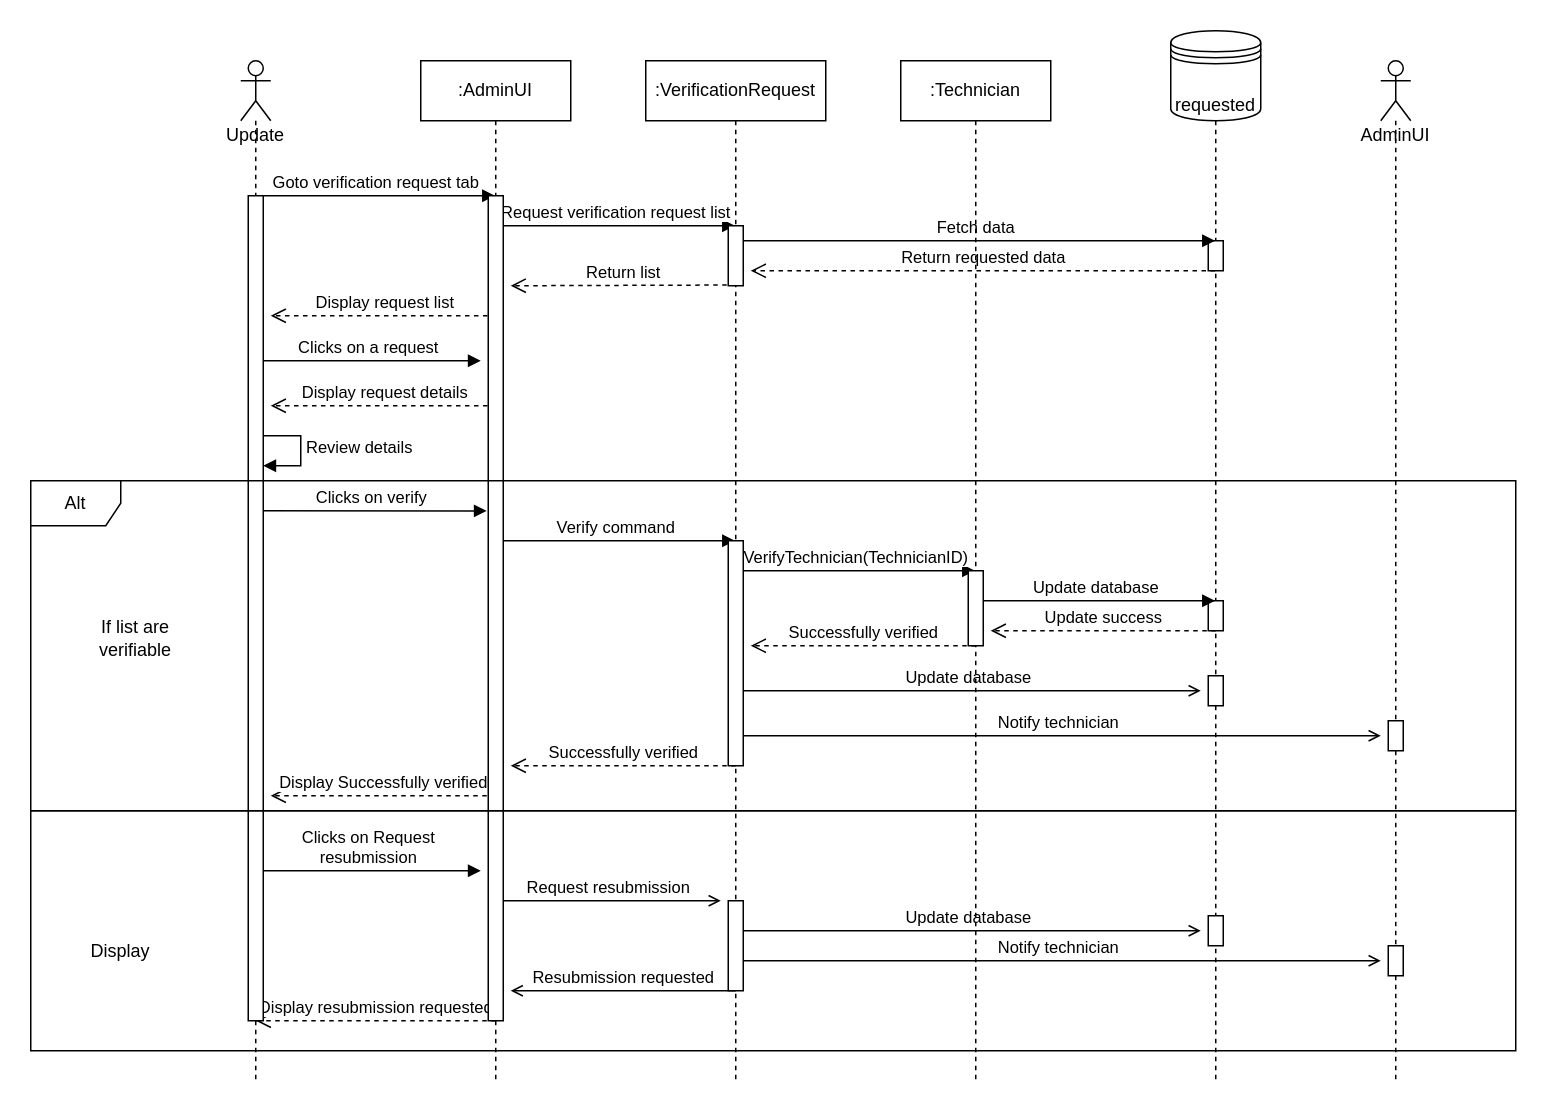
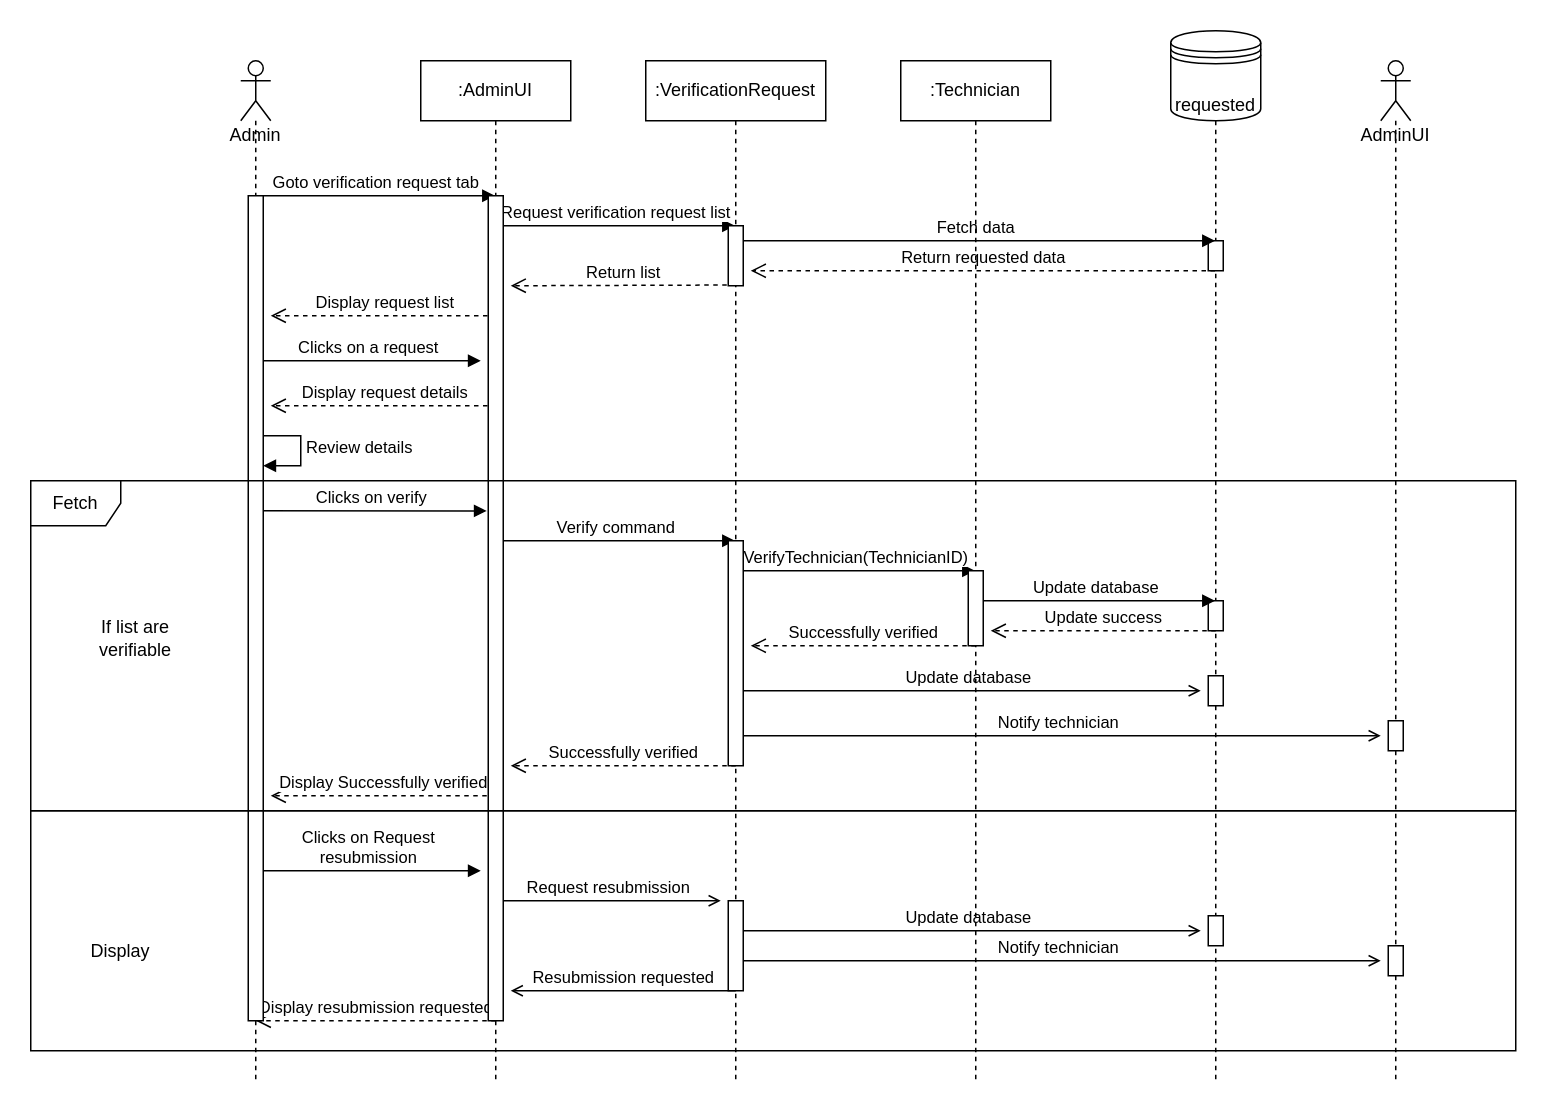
  <mxCell id="0" />
  <mxCell id="1" parent="0" />
  <mxCell id="2" value="requested" style="shape=umlLifeline;participant=datastore;perimeter=lifelinePerimeter;whiteSpace=wrap;html=1;container=1;collapsible=0;recursiveResize=0;verticalAlign=top;spacingTop=36;outlineConnect=0;size=60;" vertex="1" parent="1"><mxGeometry x="780" y="20" width="60" height="700" as="geometry" /></mxCell>
  <mxCell id="3" value="" style="html=1;points=[];perimeter=orthogonalPerimeter;" vertex="1" parent="2"><mxGeometry x="25" y="380" width="10" height="20" as="geometry" /></mxCell>
  <mxCell id="4" value="" style="html=1;points=[];perimeter=orthogonalPerimeter;" vertex="1" parent="2"><mxGeometry x="25" y="430" width="10" height="20" as="geometry" /></mxCell>
  <mxCell id="5" value="" style="html=1;points=[];perimeter=orthogonalPerimeter;" vertex="1" parent="2"><mxGeometry x="25" y="590" width="10" height="20" as="geometry" /></mxCell>
  <mxCell id="6" value="" style="html=1;points=[];perimeter=orthogonalPerimeter;" vertex="1" parent="2"><mxGeometry x="25" y="140" width="10" height="20" as="geometry" /></mxCell>
  <mxCell id="7" value="Goto verification request tab" style="html=1;verticalAlign=bottom;endArrow=block;rounded=0;" edge="1" parent="1" target="39"><mxGeometry width="80" relative="1" as="geometry"><mxPoint x="170" y="130" as="sourcePoint" /><mxPoint x="250" y="130" as="targetPoint" /></mxGeometry></mxCell>
  <mxCell id="8" value="Fetch data" style="html=1;verticalAlign=bottom;endArrow=block;rounded=0;" edge="1" parent="1" source="33" target="2"><mxGeometry width="80" relative="1" as="geometry"><mxPoint x="490" y="170" as="sourcePoint" /><mxPoint x="649.5" y="170" as="targetPoint" /><Array as="points"><mxPoint x="510" y="160" /><mxPoint x="750" y="160" /></Array></mxGeometry></mxCell>
  <mxCell id="9" value="Return requested data" style="html=1;verticalAlign=bottom;endArrow=open;dashed=1;endSize=8;rounded=0;" edge="1" parent="1" source="2"><mxGeometry relative="1" as="geometry"><mxPoint x="810" y="200" as="sourcePoint" /><mxPoint x="500" y="180" as="targetPoint" /><Array as="points"><mxPoint x="550" y="180" /></Array></mxGeometry></mxCell>
  <mxCell id="10" value="Clicks on a request" style="html=1;verticalAlign=bottom;endArrow=block;rounded=0;" edge="1" parent="1"><mxGeometry width="80" relative="1" as="geometry"><mxPoint x="170" y="240" as="sourcePoint" /><mxPoint x="320" y="240" as="targetPoint" /></mxGeometry></mxCell>
  <mxCell id="11" value="Display request details" style="html=1;verticalAlign=bottom;endArrow=open;dashed=1;endSize=8;rounded=0;" edge="1" parent="1"><mxGeometry relative="1" as="geometry"><mxPoint x="330.5" y="270" as="sourcePoint" /><mxPoint x="180" y="270" as="targetPoint" /></mxGeometry></mxCell>
  <mxCell id="12" value="Review details" style="edgeStyle=orthogonalEdgeStyle;html=1;align=left;spacingLeft=2;endArrow=block;rounded=0;entryX=1;entryY=0;" edge="1" parent="1"><mxGeometry relative="1" as="geometry"><mxPoint x="170" y="290" as="sourcePoint" /><Array as="points"><mxPoint x="200" y="290" /></Array><mxPoint x="175" y="310" as="targetPoint" /></mxGeometry></mxCell>
  <mxCell id="13" value="Verify command" style="html=1;verticalAlign=bottom;endArrow=block;rounded=0;" edge="1" parent="1"><mxGeometry width="80" relative="1" as="geometry"><mxPoint x="330" y="360" as="sourcePoint" /><mxPoint x="489.5" y="360" as="targetPoint" /></mxGeometry></mxCell>
  <mxCell id="14" value="VerifyTechnician(TechnicianID)" style="html=1;verticalAlign=bottom;endArrow=block;rounded=0;" edge="1" parent="1"><mxGeometry width="80" relative="1" as="geometry"><mxPoint x="490" y="380" as="sourcePoint" /><mxPoint x="649.5" y="380" as="targetPoint" /></mxGeometry></mxCell>
  <mxCell id="15" value="Update database" style="html=1;verticalAlign=bottom;endArrow=block;rounded=0;" edge="1" parent="1"><mxGeometry width="80" relative="1" as="geometry"><mxPoint x="650" y="400" as="sourcePoint" /><mxPoint x="809.5" y="400" as="targetPoint" /></mxGeometry></mxCell>
  <mxCell id="16" value="Update success" style="html=1;verticalAlign=bottom;endArrow=open;dashed=1;endSize=8;rounded=0;" edge="1" parent="1"><mxGeometry relative="1" as="geometry"><mxPoint x="810" y="420" as="sourcePoint" /><mxPoint x="660" y="420" as="targetPoint" /></mxGeometry></mxCell>
  <mxCell id="17" value="Successfully verified" style="html=1;verticalAlign=bottom;endArrow=open;dashed=1;endSize=8;rounded=0;" edge="1" parent="1"><mxGeometry relative="1" as="geometry"><mxPoint x="650" y="430" as="sourcePoint" /><mxPoint x="500" y="430" as="targetPoint" /></mxGeometry></mxCell>
  <mxCell id="18" value="Update database" style="html=1;verticalAlign=bottom;endArrow=open;rounded=0;endFill=0;" edge="1" parent="1"><mxGeometry width="80" relative="1" as="geometry"><mxPoint x="490" y="460" as="sourcePoint" /><mxPoint x="800" y="460" as="targetPoint" /></mxGeometry></mxCell>
  <mxCell id="19" value="AdminUI" style="shape=umlLifeline;participant=umlActor;perimeter=lifelinePerimeter;whiteSpace=wrap;html=1;container=1;collapsible=0;recursiveResize=0;verticalAlign=top;spacingTop=36;outlineConnect=0;" vertex="1" parent="1"><mxGeometry x="920" y="40" width="20" height="680" as="geometry" /></mxCell>
  <mxCell id="20" value="" style="html=1;points=[];perimeter=orthogonalPerimeter;" vertex="1" parent="19"><mxGeometry x="5" y="440" width="10" height="20" as="geometry" /></mxCell>
  <mxCell id="21" value="" style="html=1;points=[];perimeter=orthogonalPerimeter;" vertex="1" parent="19"><mxGeometry x="5" y="590" width="10" height="20" as="geometry" /></mxCell>
  <mxCell id="22" value="Successfully verified" style="html=1;verticalAlign=bottom;endArrow=open;dashed=1;endSize=8;rounded=0;" edge="1" parent="1"><mxGeometry relative="1" as="geometry"><mxPoint x="490" y="510" as="sourcePoint" /><mxPoint x="340" y="510" as="targetPoint" /></mxGeometry></mxCell>
  <mxCell id="23" value="Display Successfully verified" style="html=1;verticalAlign=bottom;endArrow=open;dashed=1;endSize=8;rounded=0;" edge="1" parent="1"><mxGeometry relative="1" as="geometry"><mxPoint x="330" y="530" as="sourcePoint" /><mxPoint x="180" y="530" as="targetPoint" /></mxGeometry></mxCell>
  <mxCell id="24" value="Notify technician" style="html=1;verticalAlign=bottom;endArrow=open;rounded=0;endFill=0;" edge="1" parent="1"><mxGeometry width="80" relative="1" as="geometry"><mxPoint x="490" y="490" as="sourcePoint" /><mxPoint x="920" y="490" as="targetPoint" /></mxGeometry></mxCell>
  <mxCell id="25" value="&lt;div&gt;Clicks on Request &lt;br&gt;&lt;/div&gt;&lt;div&gt;resubmission&lt;/div&gt;" style="html=1;verticalAlign=bottom;endArrow=block;rounded=0;" edge="1" parent="1"><mxGeometry x="0.003" width="80" relative="1" as="geometry"><mxPoint x="170" y="580" as="sourcePoint" /><mxPoint x="320" y="580" as="targetPoint" /><mxPoint as="offset" /></mxGeometry></mxCell>
  <mxCell id="26" value="Request resubmission" style="html=1;verticalAlign=bottom;endArrow=open;rounded=0;endFill=0;" edge="1" parent="1"><mxGeometry width="80" relative="1" as="geometry"><mxPoint x="330" y="600" as="sourcePoint" /><mxPoint x="480" y="600" as="targetPoint" /></mxGeometry></mxCell>
  <mxCell id="27" value="Update database" style="html=1;verticalAlign=bottom;endArrow=open;rounded=0;endFill=0;" edge="1" parent="1"><mxGeometry width="80" relative="1" as="geometry"><mxPoint x="490" y="620" as="sourcePoint" /><mxPoint x="800" y="620" as="targetPoint" /></mxGeometry></mxCell>
  <mxCell id="28" value="Notify technician" style="html=1;verticalAlign=bottom;endArrow=open;rounded=0;endFill=0;" edge="1" parent="1"><mxGeometry width="80" relative="1" as="geometry"><mxPoint x="490" y="640" as="sourcePoint" /><mxPoint x="920" y="640" as="targetPoint" /></mxGeometry></mxCell>
  <mxCell id="29" value="Resubmission requested" style="html=1;verticalAlign=bottom;endArrow=open;rounded=0;endFill=0;" edge="1" parent="1"><mxGeometry width="80" relative="1" as="geometry"><mxPoint x="490" y="660" as="sourcePoint" /><mxPoint x="340" y="660" as="targetPoint" /></mxGeometry></mxCell>
  <mxCell id="30" value="Display resubmission requested" style="html=1;verticalAlign=bottom;endArrow=open;dashed=1;endSize=8;rounded=0;" edge="1" parent="1"><mxGeometry relative="1" as="geometry"><mxPoint x="330" y="680" as="sourcePoint" /><mxPoint x="170" y="680" as="targetPoint" /></mxGeometry></mxCell>
  <mxCell id="31" value=":Technician" style="shape=umlLifeline;perimeter=lifelinePerimeter;whiteSpace=wrap;html=1;container=1;collapsible=0;recursiveResize=0;outlineConnect=0;" vertex="1" parent="1"><mxGeometry x="600" y="40" width="100" height="680" as="geometry" /></mxCell>
  <mxCell id="32" value="" style="html=1;points=[];perimeter=orthogonalPerimeter;" vertex="1" parent="31"><mxGeometry x="45" y="340" width="10" height="50" as="geometry" /></mxCell>
  <mxCell id="33" value=":VerificationRequest" style="shape=umlLifeline;perimeter=lifelinePerimeter;whiteSpace=wrap;html=1;container=1;collapsible=0;recursiveResize=0;outlineConnect=0;" vertex="1" parent="1"><mxGeometry x="430" y="40" width="120" height="680" as="geometry" /></mxCell>
  <mxCell id="34" value="Request verification request list" style="html=1;verticalAlign=bottom;endArrow=block;rounded=0;" edge="1" parent="33"><mxGeometry width="80" relative="1" as="geometry"><mxPoint x="-100" y="110" as="sourcePoint" /><mxPoint x="59.5" y="110" as="targetPoint" /></mxGeometry></mxCell>
  <mxCell id="35" value="Return list" style="html=1;verticalAlign=bottom;endArrow=open;dashed=1;endSize=8;rounded=0;" edge="1" parent="33"><mxGeometry relative="1" as="geometry"><mxPoint x="60" y="149.5" as="sourcePoint" /><mxPoint x="-90" y="150" as="targetPoint" /></mxGeometry></mxCell>
  <mxCell id="36" value="" style="html=1;points=[];perimeter=orthogonalPerimeter;" vertex="1" parent="33"><mxGeometry x="55" y="320" width="10" height="150" as="geometry" /></mxCell>
  <mxCell id="37" value="" style="html=1;points=[];perimeter=orthogonalPerimeter;" vertex="1" parent="33"><mxGeometry x="55" y="560" width="10" height="60" as="geometry" /></mxCell>
  <mxCell id="38" value="" style="html=1;points=[];perimeter=orthogonalPerimeter;" vertex="1" parent="33"><mxGeometry x="55" y="110" width="10" height="40" as="geometry" /></mxCell>
  <mxCell id="39" value=":AdminUI" style="shape=umlLifeline;perimeter=lifelinePerimeter;whiteSpace=wrap;html=1;container=1;collapsible=0;recursiveResize=0;outlineConnect=0;" vertex="1" parent="1"><mxGeometry x="280" y="40" width="100" height="680" as="geometry" /></mxCell>
  <mxCell id="40" value="Display request list" style="html=1;verticalAlign=bottom;endArrow=open;dashed=1;endSize=8;rounded=0;" edge="1" parent="39"><mxGeometry relative="1" as="geometry"><mxPoint x="50.5" y="170" as="sourcePoint" /><mxPoint x="-100" y="170" as="targetPoint" /></mxGeometry></mxCell>
  <mxCell id="41" value="Clicks on verify" style="html=1;verticalAlign=bottom;endArrow=block;rounded=0;entryX=-0.1;entryY=0.382;entryDx=0;entryDy=0;entryPerimeter=0;" edge="1" parent="39" target="42"><mxGeometry width="80" relative="1" as="geometry"><mxPoint x="-110" y="300" as="sourcePoint" /><mxPoint x="49.5" y="300" as="targetPoint" /></mxGeometry></mxCell>
  <mxCell id="42" value="" style="html=1;points=[];perimeter=orthogonalPerimeter;" vertex="1" parent="39"><mxGeometry x="45" y="90" width="10" height="550" as="geometry" /></mxCell>
- <mxCell id="43" value="Update" style="shape=umlLifeline;participant=umlActor;perimeter=lifelinePerimeter;whiteSpace=wrap;html=1;container=1;collapsible=0;recursiveResize=0;verticalAlign=top;spacingTop=36;outlineConnect=0;" vertex="1" parent="1"><mxGeometry x="160" y="40" width="20" height="680" as="geometry" /></mxCell>
+ <mxCell id="43" value="Admin" style="shape=umlLifeline;participant=umlActor;perimeter=lifelinePerimeter;whiteSpace=wrap;html=1;container=1;collapsible=0;recursiveResize=0;verticalAlign=top;spacingTop=36;outlineConnect=0;" vertex="1" parent="1"><mxGeometry x="160" y="40" width="20" height="680" as="geometry" /></mxCell>
  <mxCell id="44" value="" style="html=1;points=[];perimeter=orthogonalPerimeter;" vertex="1" parent="43"><mxGeometry x="5" y="90" width="10" height="550" as="geometry" /></mxCell>
- <mxCell id="45" value="Alt" style="shape=umlFrame;whiteSpace=wrap;html=1;" vertex="1" parent="1"><mxGeometry x="20" y="320" width="990" height="220" as="geometry" /></mxCell>
+ <mxCell id="45" value="Fetch" style="shape=umlFrame;whiteSpace=wrap;html=1;" vertex="1" parent="1"><mxGeometry x="20" y="320" width="990" height="220" as="geometry" /></mxCell>
  <mxCell id="46" value="" style="html=1;fillColor=none;" vertex="1" parent="1"><mxGeometry x="20" y="540" width="990" height="160" as="geometry" /></mxCell>
  <mxCell id="47" value="If list are verifiable" style="text;html=1;strokeColor=none;fillColor=none;align=center;verticalAlign=middle;whiteSpace=wrap;rounded=0;" vertex="1" parent="1"><mxGeometry x="60" y="410" width="60" height="30" as="geometry" /></mxCell>
  <mxCell id="48" value="Display" style="text;html=1;strokeColor=none;fillColor=none;align=center;verticalAlign=middle;whiteSpace=wrap;rounded=0;" vertex="1" parent="1"><mxGeometry x="50" y="619" width="60" height="30" as="geometry" /></mxCell>
